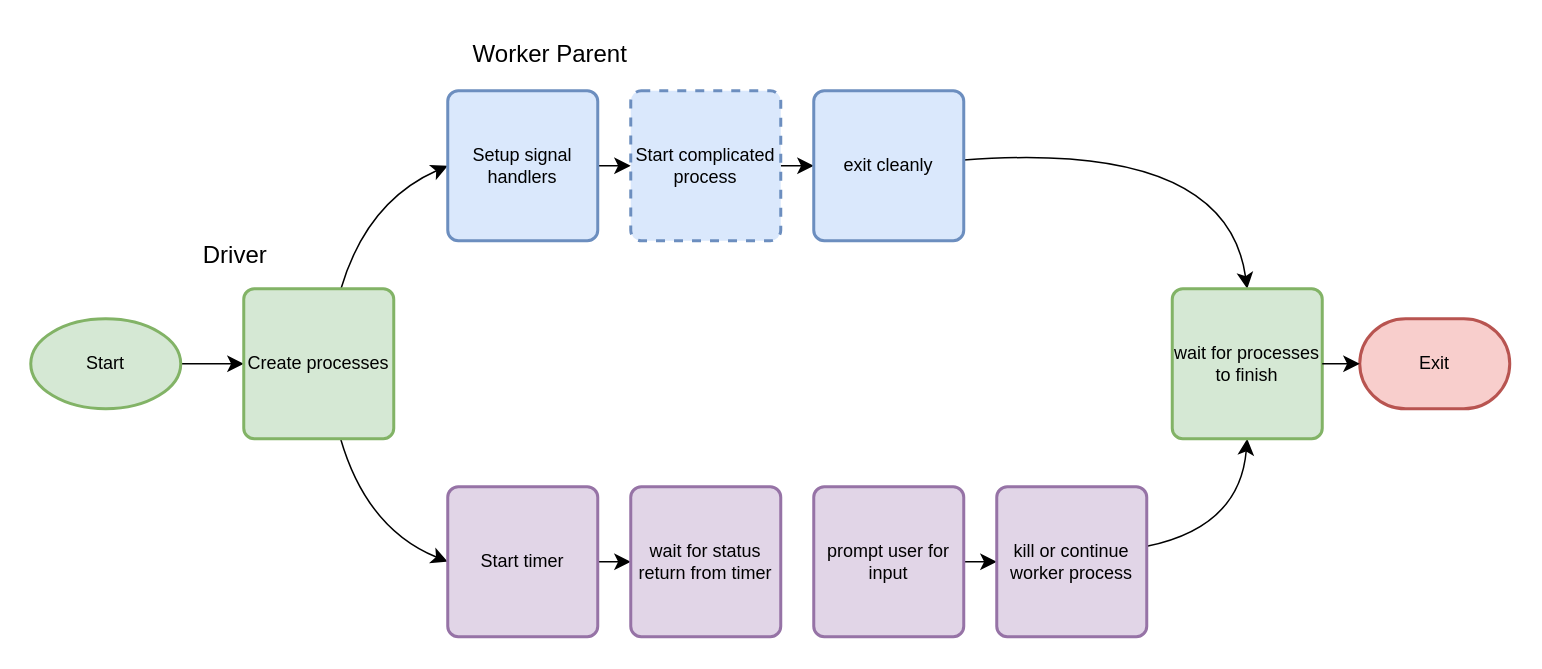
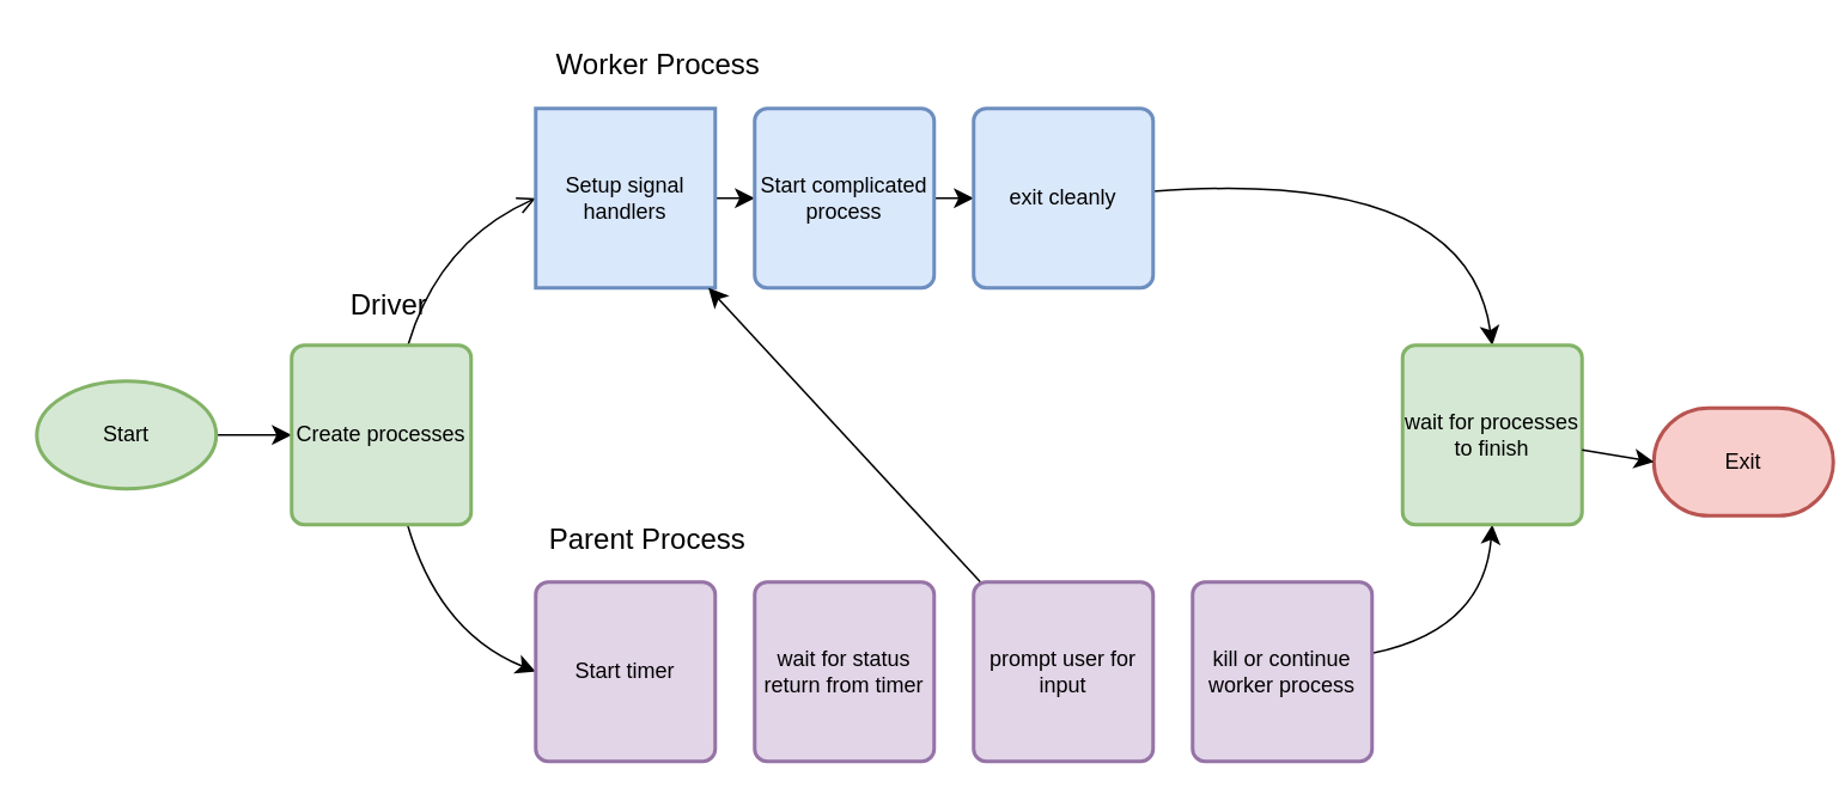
  <mxCell id="0" />
  <mxCell id="1" parent="0" />
  <mxCell id="2" style="edgeStyle=none;curved=1;rounded=0;orthogonalLoop=1;jettySize=auto;html=1;fontSize=12;startSize=8;endSize=8;" edge="1" parent="1" source="3" target="6"><mxGeometry relative="1" as="geometry" /></mxCell>
  <mxCell id="3" value="Start" style="strokeWidth=2;html=1;shape=mxgraph.flowchart.start_1;whiteSpace=wrap;fillColor=#d5e8d4;strokeColor=#82b366;" vertex="1" parent="1"><mxGeometry x="20" y="212" width="100" height="60" as="geometry" /></mxCell>
- <mxCell id="4" style="edgeStyle=none;curved=1;rounded=0;orthogonalLoop=1;jettySize=auto;html=1;entryX=0;entryY=0.5;entryDx=0;entryDy=0;fontSize=12;startSize=8;endSize=8;" edge="1" parent="1" source="6" target="8"><mxGeometry relative="1" as="geometry"><Array as="points"><mxPoint x="244" y="134" /></Array></mxGeometry></mxCell>
+ <mxCell id="4" style="edgeStyle=none;curved=1;rounded=0;orthogonalLoop=1;jettySize=auto;html=1;entryX=0;entryY=0.5;entryDx=0;entryDy=0;fontSize=12;startSize=8;endSize=8;endArrow=open;" edge="1" parent="1" source="6" target="8"><mxGeometry relative="1" as="geometry"><Array as="points"><mxPoint x="244" y="134" /></Array></mxGeometry></mxCell>
  <mxCell id="5" style="edgeStyle=none;curved=1;rounded=0;orthogonalLoop=1;jettySize=auto;html=1;entryX=0;entryY=0.5;entryDx=0;entryDy=0;fontSize=12;startSize=8;endSize=8;" edge="1" parent="1" source="6" target="10"><mxGeometry relative="1" as="geometry"><Array as="points"><mxPoint x="244" y="352" /></Array></mxGeometry></mxCell>
  <mxCell id="6" value="Create processes" style="rounded=1;whiteSpace=wrap;html=1;absoluteArcSize=1;arcSize=14;strokeWidth=2;fillColor=#d5e8d4;strokeColor=#82b366;" vertex="1" parent="1"><mxGeometry x="162" y="192" width="100" height="100" as="geometry" /></mxCell>
  <mxCell id="7" style="edgeStyle=none;curved=1;rounded=0;orthogonalLoop=1;jettySize=auto;html=1;entryX=0;entryY=0.5;entryDx=0;entryDy=0;fontSize=12;startSize=8;endSize=8;" edge="1" parent="1" source="8" target="12"><mxGeometry relative="1" as="geometry" /></mxCell>
- <mxCell id="8" value="Setup signal handlers" style="rounded=1;whiteSpace=wrap;html=1;absoluteArcSize=1;arcSize=14;strokeWidth=2;fillColor=#dae8fc;strokeColor=#6c8ebf;" vertex="1" parent="1"><mxGeometry x="298" y="60" width="100" height="100" as="geometry" /></mxCell>
- <mxCell id="9" style="edgeStyle=none;curved=1;rounded=0;orthogonalLoop=1;jettySize=auto;html=1;entryX=0;entryY=0.5;entryDx=0;entryDy=0;fontSize=12;startSize=8;endSize=8;" edge="1" parent="1" source="10" target="13"><mxGeometry relative="1" as="geometry" /></mxCell>
+ <mxCell id="8" value="Setup signal handlers" style="whiteSpace=wrap;html=1;absoluteArcSize=1;arcSize=14;strokeWidth=2;fillColor=#dae8fc;strokeColor=#6c8ebf;rounded=0;" vertex="1" parent="1"><mxGeometry x="298" y="60" width="100" height="100" as="geometry" /></mxCell>
  <mxCell id="10" value="Start timer" style="rounded=1;whiteSpace=wrap;html=1;absoluteArcSize=1;arcSize=14;strokeWidth=2;fillColor=#e1d5e7;strokeColor=#9673a6;" vertex="1" parent="1"><mxGeometry x="298" y="324" width="100" height="100" as="geometry" /></mxCell>
  <mxCell id="11" style="edgeStyle=none;curved=1;rounded=0;orthogonalLoop=1;jettySize=auto;html=1;entryX=0;entryY=0.5;entryDx=0;entryDy=0;fontSize=12;startSize=8;endSize=8;" edge="1" parent="1" source="12" target="19"><mxGeometry relative="1" as="geometry" /></mxCell>
- <mxCell id="12" value="Start complicated process" style="rounded=1;whiteSpace=wrap;html=1;absoluteArcSize=1;arcSize=14;strokeWidth=2;fillColor=#dae8fc;strokeColor=#6c8ebf;dashed=1;" vertex="1" parent="1"><mxGeometry x="420" y="60" width="100" height="100" as="geometry" /></mxCell>
+ <mxCell id="12" value="Start complicated process" style="rounded=1;whiteSpace=wrap;html=1;absoluteArcSize=1;arcSize=14;strokeWidth=2;fillColor=#dae8fc;strokeColor=#6c8ebf;" vertex="1" parent="1"><mxGeometry x="420" y="60" width="100" height="100" as="geometry" /></mxCell>
  <mxCell id="13" value="wait for status return from timer" style="rounded=1;whiteSpace=wrap;html=1;absoluteArcSize=1;arcSize=14;strokeWidth=2;fillColor=#e1d5e7;strokeColor=#9673a6;" vertex="1" parent="1"><mxGeometry x="420" y="324" width="100" height="100" as="geometry" /></mxCell>
- <mxCell id="14" style="edgeStyle=none;curved=1;rounded=0;orthogonalLoop=1;jettySize=auto;html=1;entryX=0;entryY=0.5;entryDx=0;entryDy=0;fontSize=12;startSize=8;endSize=8;" edge="1" parent="1" source="15" target="17"><mxGeometry relative="1" as="geometry" /></mxCell>
+ <mxCell id="14" style="edgeStyle=none;curved=1;rounded=0;orthogonalLoop=1;jettySize=auto;html=1;fontSize=12;startSize=8;endSize=8;" edge="1" parent="1" source="15" target="8"><mxGeometry relative="1" as="geometry" /></mxCell>
  <mxCell id="15" value="prompt user for input" style="rounded=1;whiteSpace=wrap;html=1;absoluteArcSize=1;arcSize=14;strokeWidth=2;fillColor=#e1d5e7;strokeColor=#9673a6;" vertex="1" parent="1"><mxGeometry x="542" y="324" width="100" height="100" as="geometry" /></mxCell>
  <mxCell id="16" style="edgeStyle=none;curved=1;rounded=0;orthogonalLoop=1;jettySize=auto;html=1;entryX=0.5;entryY=1;entryDx=0;entryDy=0;fontSize=12;startSize=8;endSize=8;" edge="1" parent="1" source="17" target="20"><mxGeometry relative="1" as="geometry"><Array as="points"><mxPoint x="826" y="351" /></Array></mxGeometry></mxCell>
  <mxCell id="17" value="kill or continue worker process" style="rounded=1;whiteSpace=wrap;html=1;absoluteArcSize=1;arcSize=14;strokeWidth=2;fillColor=#e1d5e7;strokeColor=#9673a6;" vertex="1" parent="1"><mxGeometry x="664" y="324" width="100" height="100" as="geometry" /></mxCell>
  <mxCell id="18" style="edgeStyle=none;curved=1;rounded=0;orthogonalLoop=1;jettySize=auto;html=1;entryX=0.5;entryY=0;entryDx=0;entryDy=0;fontSize=12;startSize=8;endSize=8;" edge="1" parent="1" source="19" target="20"><mxGeometry relative="1" as="geometry"><Array as="points"><mxPoint x="817" y="93" /></Array></mxGeometry></mxCell>
  <mxCell id="19" value="exit cleanly" style="rounded=1;whiteSpace=wrap;html=1;absoluteArcSize=1;arcSize=14;strokeWidth=2;fillColor=#dae8fc;strokeColor=#6c8ebf;" vertex="1" parent="1"><mxGeometry x="542" y="60" width="100" height="100" as="geometry" /></mxCell>
  <mxCell id="20" value="wait for processes to finish" style="rounded=1;whiteSpace=wrap;html=1;absoluteArcSize=1;arcSize=14;strokeWidth=2;fillColor=#d5e8d4;strokeColor=#82b366;" vertex="1" parent="1"><mxGeometry x="781" y="192" width="100" height="100" as="geometry" /></mxCell>
- <mxCell id="21" value="Exit" style="strokeWidth=2;html=1;shape=mxgraph.flowchart.terminator;whiteSpace=wrap;fillColor=#f8cecc;strokeColor=#b85450;" vertex="1" parent="1"><mxGeometry x="906" y="212" width="100" height="60" as="geometry" /></mxCell>
+ <mxCell id="21" value="Exit" style="strokeWidth=2;html=1;shape=mxgraph.flowchart.terminator;whiteSpace=wrap;fillColor=#f8cecc;strokeColor=#b85450;" vertex="1" parent="1"><mxGeometry x="921" y="227" width="100" height="60" as="geometry" /></mxCell>
  <mxCell id="22" style="edgeStyle=none;curved=1;rounded=0;orthogonalLoop=1;jettySize=auto;html=1;entryX=0;entryY=0.5;entryDx=0;entryDy=0;entryPerimeter=0;fontSize=12;startSize=8;endSize=8;" edge="1" parent="1" source="20" target="21"><mxGeometry relative="1" as="geometry" /></mxCell>
- <mxCell id="23" value="Worker Parent" style="text;html=1;align=center;verticalAlign=middle;whiteSpace=wrap;rounded=0;fontSize=16;" vertex="1" parent="1"><mxGeometry x="304" y="20" width="125" height="30" as="geometry" /></mxCell>
- <mxCell id="25" value="Driver" style="text;html=1;align=center;verticalAlign=middle;whiteSpace=wrap;rounded=0;fontSize=16;" vertex="1" parent="1"><mxGeometry x="94" y="154" width="125" height="30" as="geometry" /></mxCell>
+ <mxCell id="23" value="Worker Process" style="text;html=1;align=center;verticalAlign=middle;whiteSpace=wrap;rounded=0;fontSize=16;" vertex="1" parent="1"><mxGeometry x="304" y="20" width="125" height="30" as="geometry" /></mxCell>
+ <mxCell id="24" value="Parent Process" style="text;html=1;align=center;verticalAlign=middle;whiteSpace=wrap;rounded=0;fontSize=16;" vertex="1" parent="1"><mxGeometry x="298" y="285" width="125" height="30" as="geometry" /></mxCell>
+ <mxCell id="25" value="Driver" style="text;html=1;align=center;verticalAlign=middle;whiteSpace=wrap;rounded=0;fontSize=16;" vertex="1" parent="1"><mxGeometry x="154" y="154" width="125" height="30" as="geometry" /></mxCell>
